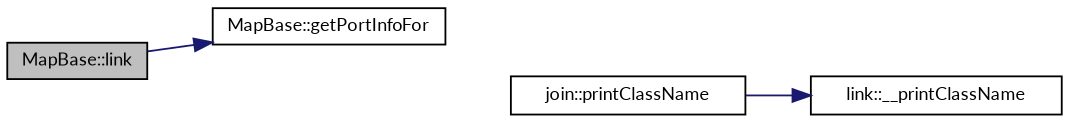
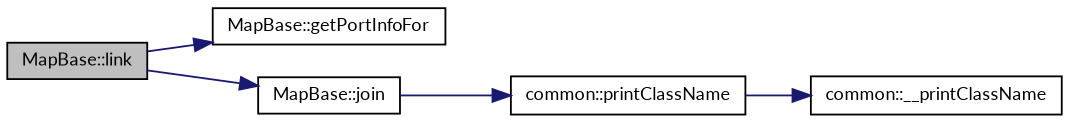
  digraph {
    fontname=Lato
    rankdir=LR
    node [color=black fontname=Lato fontsize=10 shape=record]
    edge [color=midnightblue fontname=Lato fontsize=10 labelfontname=Helvetica labelfontsize=10 style=solid]
    n1 [fillcolor=grey75 fontcolor=black height=0.2 label="MapBase::link" style=filled width=0.4]
    n2 [height=0.2 label="MapBase::getPortInfoFor" width=0.4]
-   n4 [height=0.2 label="join::printClassName" width=0.4]
-   n5 [height=0.2 label="link::__printClassName" width=0.4]
+   n3 [height=0.2 label="MapBase::join" width=0.4]
+   n4 [height=0.2 label="common::printClassName" width=0.4]
+   n5 [height=0.2 label="common::__printClassName" width=0.4]
    n1 -> n2
+   n1 -> n3
+   n3 -> n4
    n4 -> n5
  }
